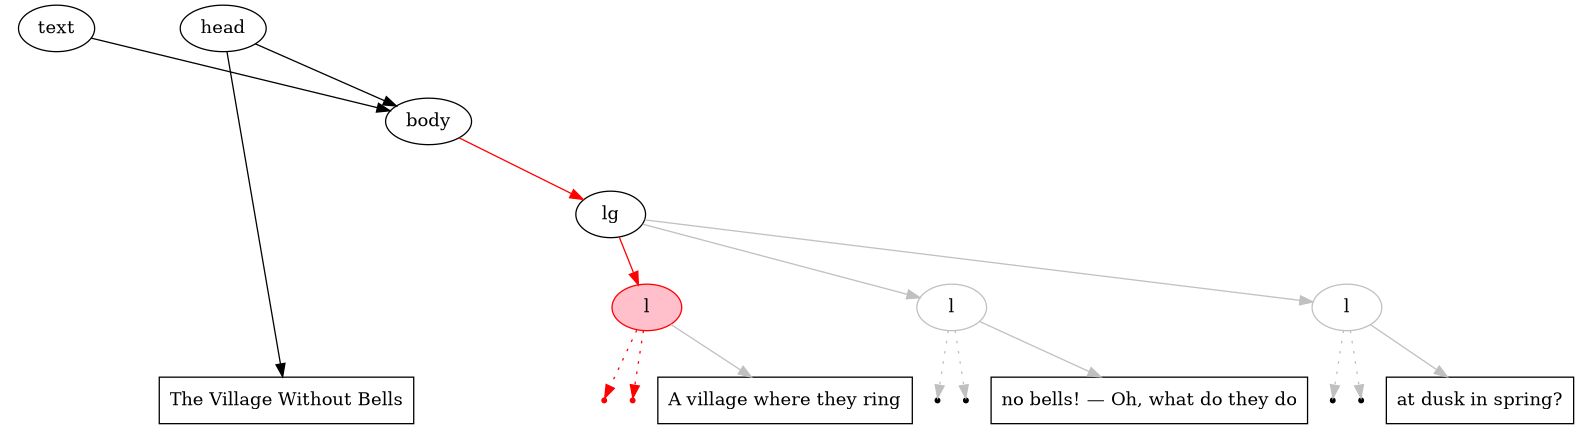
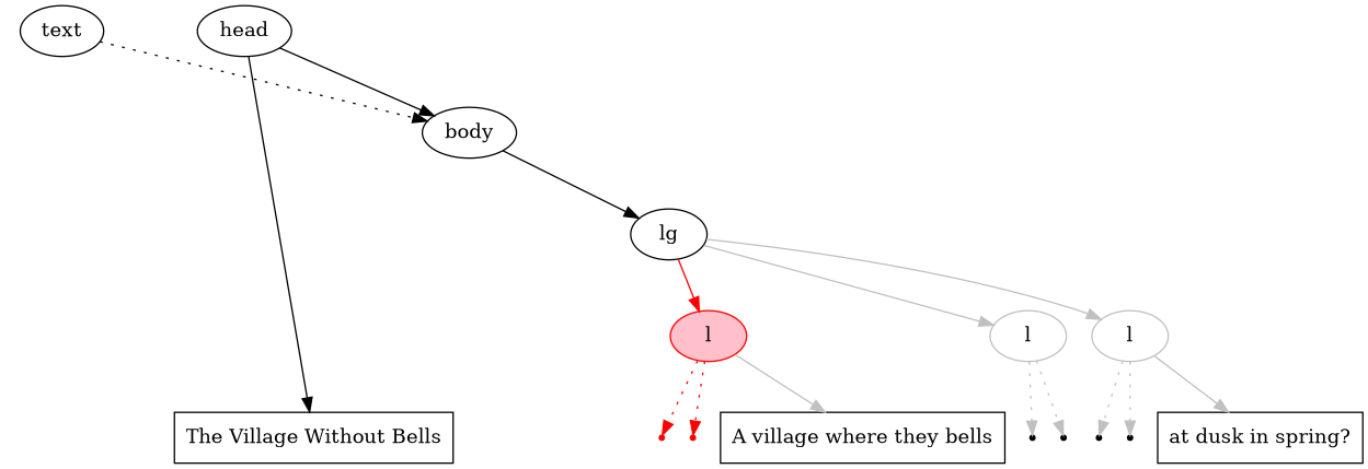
  digraph {
    node [color=transparent ordering=out shape=point]
    edge [color=gray]
    n1 [label="text\nstart"]
    n2 [label="text\nend"]
    n3 [label="body\nstart"]
    n4 [label="body\nend"]
    n5 [label="head\nstart"]
    n6 [label="head\nend"]
    n7 [label="The Village Without Bells" shape=box color=""]
    n8 [label="lg\nstart"]
    n9 [label="lg\nend"]
    n10 [color=red label="l\nstart"]
    n11 [color=red label="l\nend"]
-   n12 [label="A village where they ring" shape=box color=""]
+   n12 [label="A village where they bells" shape=box color=""]
    n13 [color=black label="l\nstart"]
    n14 [color=black label="l\nend"]
-   n15 [label="no bells! — Oh, what do they do" shape=box color=""]
    n16 [color=black label="l\nstart"]
    n17 [color=black label="l\nend"]
    n18 [label="at dusk in spring?" shape=box color=""]
    n19 [color=black label=text shape=oval]
    n20 [color=black label=body shape=oval]
    n21 [color=black label=lg shape=oval]
    n22 [color=black label=head shape=oval]
    n23 [color=red fillcolor=pink label=l shape=oval style=filled]
    n24 [color=gray label=l shape=oval]
    n25 [color=gray label=l shape=oval]
    subgraph sub_1 {
      rank=same
      n1
      n2
      n3
      n4
      n5
      n6
      n7
      n8
      n9
      n10
      n11
      n12
      n13
      n14
-     n15
      n16
      n17
      n18
    }
    n19 -> n1 [arrowhead=none style=invis color=""]
    n19 -> n2 [arrowhead=none style=invis color=""]
-   n19 -> n20 [color=black]
+   n19 -> n20 [color=black style=dotted]
    n20 -> n3 [arrowhead=none style=invis color=""]
    n20 -> n4 [arrowhead=none style=invis color=""]
-   n20 -> n21 [color=red]
+   n20 -> n21 [color=black]
    n21 -> n8 [arrowhead=none style=invis color=""]
    n21 -> n9 [arrowhead=none style=invis color=""]
    n21 -> n23 [color=red]
    n21 -> n24
    n21 -> n25
    n22 -> n5 [arrowhead=none style=invis color=""]
    n22 -> n6 [arrowhead=none style=invis color=""]
    n22 -> n7 [color=black]
    n22 -> n20 [color=black]
    n23 -> n10 [color=red style=dotted]
    n23 -> n11 [color=red style=dotted]
    n23 -> n12
    n24 -> n13 [style=dotted]
    n24 -> n14 [style=dotted]
-   n24 -> n15
    n25 -> n16 [style=dotted]
    n25 -> n17 [style=dotted]
    n25 -> n18
  }
